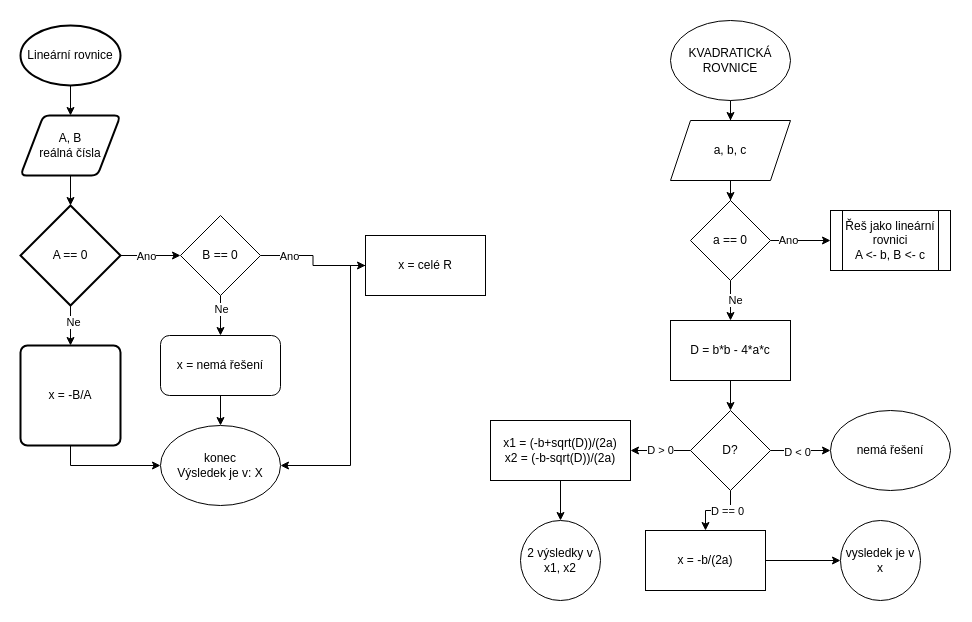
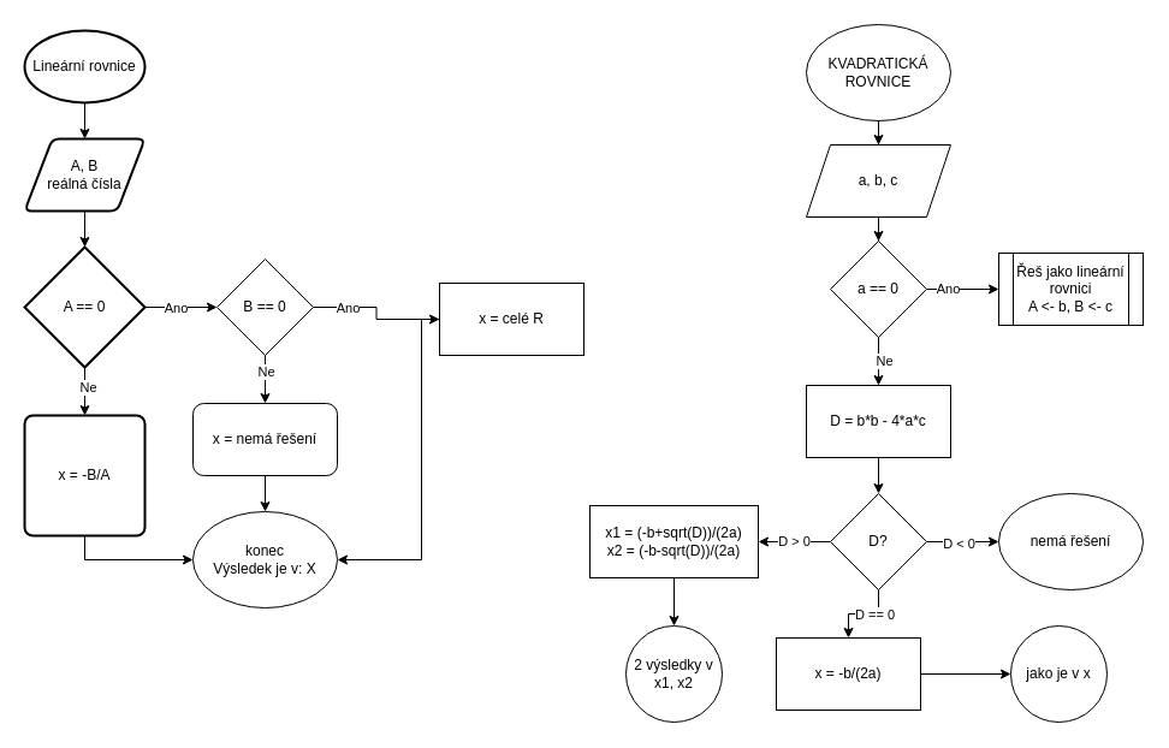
  <mxCell id="0" />
  <mxCell id="1" parent="0" />
  <mxCell id="2" value="" style="edgeStyle=orthogonalEdgeStyle;rounded=0;orthogonalLoop=1;jettySize=auto;html=1;" parent="1" source="3" target="5" edge="1"><mxGeometry relative="1" as="geometry" /></mxCell>
  <mxCell id="3" value="Lineární rovnice" style="strokeWidth=2;html=1;shape=mxgraph.flowchart.start_1;whiteSpace=wrap;" parent="1" vertex="1"><mxGeometry x="20" y="25" width="100" height="60" as="geometry" /></mxCell>
  <mxCell id="4" value="" style="edgeStyle=orthogonalEdgeStyle;rounded=0;orthogonalLoop=1;jettySize=auto;html=1;" parent="1" source="5" target="10" edge="1"><mxGeometry relative="1" as="geometry" /></mxCell>
  <mxCell id="5" value="A, B&lt;br&gt;reálná čísla" style="shape=parallelogram;html=1;strokeWidth=2;perimeter=parallelogramPerimeter;whiteSpace=wrap;rounded=1;arcSize=12;size=0.23;" parent="1" vertex="1"><mxGeometry x="20" y="115" width="100" height="60" as="geometry" /></mxCell>
  <mxCell id="6" value="" style="edgeStyle=orthogonalEdgeStyle;rounded=0;orthogonalLoop=1;jettySize=auto;html=1;align=left;entryX=0;entryY=0.5;entryDx=0;entryDy=0;" parent="1" source="10" target="17" edge="1"><mxGeometry relative="1" as="geometry"><mxPoint x="220" y="255" as="targetPoint" /></mxGeometry></mxCell>
  <mxCell id="7" value="Ano" style="edgeLabel;html=1;align=center;verticalAlign=middle;resizable=0;points=[];" parent="6" vertex="1" connectable="0"><mxGeometry x="0.259" y="-2" relative="1" as="geometry"><mxPoint x="-13" y="-2" as="offset" /></mxGeometry></mxCell>
  <mxCell id="8" value="" style="edgeStyle=orthogonalEdgeStyle;rounded=0;orthogonalLoop=1;jettySize=auto;html=1;" parent="1" source="10" target="12" edge="1"><mxGeometry relative="1" as="geometry" /></mxCell>
  <mxCell id="9" value="Ne" style="edgeLabel;html=1;align=center;verticalAlign=middle;resizable=0;points=[];" parent="8" vertex="1" connectable="0"><mxGeometry x="-0.222" y="2" relative="1" as="geometry"><mxPoint as="offset" /></mxGeometry></mxCell>
  <mxCell id="10" value="A == 0" style="strokeWidth=2;html=1;shape=mxgraph.flowchart.decision;whiteSpace=wrap;" parent="1" vertex="1"><mxGeometry x="20" y="205" width="100" height="100" as="geometry" /></mxCell>
  <mxCell id="11" value="" style="edgeStyle=orthogonalEdgeStyle;rounded=0;orthogonalLoop=1;jettySize=auto;html=1;" parent="1" source="12" target="22" edge="1"><mxGeometry relative="1" as="geometry"><mxPoint x="70" y="575" as="targetPoint" /><Array as="points"><mxPoint x="70" y="465" /></Array></mxGeometry></mxCell>
  <mxCell id="12" value="x = -B/A" style="rounded=1;whiteSpace=wrap;html=1;absoluteArcSize=1;arcSize=14;strokeWidth=2;" parent="1" vertex="1"><mxGeometry x="20" y="345" width="100" height="100" as="geometry" /></mxCell>
  <mxCell id="13" value="" style="edgeStyle=orthogonalEdgeStyle;rounded=0;orthogonalLoop=1;jettySize=auto;html=1;" parent="1" source="17" target="19" edge="1"><mxGeometry relative="1" as="geometry" /></mxCell>
  <mxCell id="14" value="Ano" style="edgeLabel;html=1;align=center;verticalAlign=middle;resizable=0;points=[];" parent="13" vertex="1" connectable="0"><mxGeometry x="-0.733" y="1" relative="1" as="geometry"><mxPoint x="13" y="1" as="offset" /></mxGeometry></mxCell>
  <mxCell id="15" value="" style="edgeStyle=orthogonalEdgeStyle;rounded=0;orthogonalLoop=1;jettySize=auto;html=1;" parent="1" source="17" target="21" edge="1"><mxGeometry relative="1" as="geometry" /></mxCell>
  <mxCell id="16" value="Ne" style="edgeLabel;html=1;align=center;verticalAlign=middle;resizable=0;points=[];" parent="15" vertex="1" connectable="0"><mxGeometry x="-0.333" relative="1" as="geometry"><mxPoint as="offset" /></mxGeometry></mxCell>
  <mxCell id="17" value="B == 0" style="rhombus;whiteSpace=wrap;html=1;" parent="1" vertex="1"><mxGeometry x="180" y="215" width="80" height="80" as="geometry" /></mxCell>
  <mxCell id="18" style="edgeStyle=orthogonalEdgeStyle;rounded=0;orthogonalLoop=1;jettySize=auto;html=1;entryX=1;entryY=0.5;entryDx=0;entryDy=0;" parent="1" source="19" target="22" edge="1"><mxGeometry relative="1" as="geometry"><Array as="points"><mxPoint x="350" y="465" /></Array></mxGeometry></mxCell>
  <mxCell id="19" value="x = celé R" style="whiteSpace=wrap;html=1;" parent="1" vertex="1"><mxGeometry x="365" y="235" width="120" height="60" as="geometry" /></mxCell>
  <mxCell id="20" style="edgeStyle=orthogonalEdgeStyle;rounded=0;orthogonalLoop=1;jettySize=auto;html=1;entryX=0.5;entryY=0;entryDx=0;entryDy=0;" parent="1" source="21" target="22" edge="1"><mxGeometry relative="1" as="geometry" /></mxCell>
  <mxCell id="21" value="x = nemá řešení" style="rounded=1;whiteSpace=wrap;html=1;" parent="1" vertex="1"><mxGeometry x="160" y="335" width="120" height="60" as="geometry" /></mxCell>
  <mxCell id="22" value="konec&lt;br&gt;Výsledek je v: X" style="ellipse;whiteSpace=wrap;html=1;" parent="1" vertex="1"><mxGeometry x="160" y="425" width="120" height="80" as="geometry" /></mxCell>
  <mxCell id="23" value="" style="edgeStyle=orthogonalEdgeStyle;rounded=0;orthogonalLoop=1;jettySize=auto;html=1;" edge="1" parent="1" source="24" target="26"><mxGeometry relative="1" as="geometry" /></mxCell>
  <mxCell id="24" value="KVADRATICKÁ ROVNICE" style="ellipse;whiteSpace=wrap;html=1;" vertex="1" parent="1"><mxGeometry x="670" y="20" width="120" height="80" as="geometry" /></mxCell>
  <mxCell id="25" value="" style="edgeStyle=orthogonalEdgeStyle;rounded=0;orthogonalLoop=1;jettySize=auto;html=1;" edge="1" parent="1" source="26" target="46"><mxGeometry relative="1" as="geometry" /></mxCell>
  <mxCell id="26" value="a, b, c" style="shape=parallelogram;perimeter=parallelogramPerimeter;whiteSpace=wrap;html=1;fixedSize=1;" vertex="1" parent="1"><mxGeometry x="670" y="120" width="120" height="60" as="geometry" /></mxCell>
  <mxCell id="27" value="" style="edgeStyle=orthogonalEdgeStyle;rounded=0;orthogonalLoop=1;jettySize=auto;html=1;" edge="1" parent="1" source="28" target="34"><mxGeometry relative="1" as="geometry" /></mxCell>
  <mxCell id="28" value="D = b*b - 4*a*c" style="whiteSpace=wrap;html=1;" vertex="1" parent="1"><mxGeometry x="670" y="320" width="120" height="60" as="geometry" /></mxCell>
  <mxCell id="29" value="" style="edgeStyle=orthogonalEdgeStyle;rounded=0;orthogonalLoop=1;jettySize=auto;html=1;" edge="1" parent="1" source="34" target="35"><mxGeometry relative="1" as="geometry"><mxPoint x="830" y="450" as="targetPoint" /></mxGeometry></mxCell>
  <mxCell id="30" value="D &amp;lt; 0" style="edgeLabel;html=1;align=center;verticalAlign=middle;resizable=0;points=[];" vertex="1" connectable="0" parent="29"><mxGeometry x="-0.13" y="-1" relative="1" as="geometry"><mxPoint as="offset" /></mxGeometry></mxCell>
  <mxCell id="31" value="" style="edgeStyle=orthogonalEdgeStyle;rounded=0;orthogonalLoop=1;jettySize=auto;html=1;" edge="1" parent="1" source="34" target="37"><mxGeometry relative="1" as="geometry" /></mxCell>
  <mxCell id="32" value="D == 0" style="edgeLabel;html=1;align=center;verticalAlign=middle;resizable=0;points=[];" vertex="1" connectable="0" parent="31"><mxGeometry x="-0.264" relative="1" as="geometry"><mxPoint as="offset" /></mxGeometry></mxCell>
  <mxCell id="33" value="D &amp;gt; 0" style="edgeStyle=orthogonalEdgeStyle;rounded=0;orthogonalLoop=1;jettySize=auto;html=1;" edge="1" parent="1" source="34" target="40"><mxGeometry relative="1" as="geometry"><mxPoint x="630" y="450" as="targetPoint" /></mxGeometry></mxCell>
  <mxCell id="34" value="D?" style="rhombus;whiteSpace=wrap;html=1;" vertex="1" parent="1"><mxGeometry x="690" y="410" width="80" height="80" as="geometry" /></mxCell>
  <mxCell id="35" value="nemá řešení" style="ellipse;whiteSpace=wrap;html=1;" vertex="1" parent="1"><mxGeometry x="830" y="410" width="120" height="80" as="geometry" /></mxCell>
  <mxCell id="36" value="" style="edgeStyle=orthogonalEdgeStyle;rounded=0;orthogonalLoop=1;jettySize=auto;html=1;" edge="1" parent="1" source="37" target="38"><mxGeometry relative="1" as="geometry" /></mxCell>
  <mxCell id="37" value="x = -b/(2a)" style="whiteSpace=wrap;html=1;" vertex="1" parent="1"><mxGeometry x="645" y="530" width="120" height="60" as="geometry" /></mxCell>
- <mxCell id="38" value="vysledek je v x" style="ellipse;whiteSpace=wrap;html=1;" vertex="1" parent="1"><mxGeometry x="840" y="520" width="80" height="80" as="geometry" /></mxCell>
+ <mxCell id="38" value="jako je v x" style="ellipse;whiteSpace=wrap;html=1;" vertex="1" parent="1"><mxGeometry x="840" y="520" width="80" height="80" as="geometry" /></mxCell>
  <mxCell id="39" value="" style="edgeStyle=orthogonalEdgeStyle;rounded=0;orthogonalLoop=1;jettySize=auto;html=1;" edge="1" parent="1" source="40" target="41"><mxGeometry relative="1" as="geometry" /></mxCell>
  <mxCell id="40" value="x1 = (-b+sqrt(D))/(2a)&lt;br&gt;x2 = (-b-sqrt(D))/(2a)" style="rounded=0;whiteSpace=wrap;html=1;" vertex="1" parent="1"><mxGeometry x="490" y="420" width="140" height="60" as="geometry" /></mxCell>
  <mxCell id="41" value="2 výsledky v x1, x2" style="ellipse;whiteSpace=wrap;html=1;rounded=0;" vertex="1" parent="1"><mxGeometry x="520" y="520" width="80" height="80" as="geometry" /></mxCell>
  <mxCell id="42" value="" style="edgeStyle=orthogonalEdgeStyle;rounded=0;orthogonalLoop=1;jettySize=auto;html=1;" edge="1" parent="1" source="46" target="47"><mxGeometry relative="1" as="geometry" /></mxCell>
  <mxCell id="43" value="Ano" style="edgeLabel;html=1;align=center;verticalAlign=middle;resizable=0;points=[];" vertex="1" connectable="0" parent="42"><mxGeometry x="-0.433" y="1" relative="1" as="geometry"><mxPoint as="offset" /></mxGeometry></mxCell>
  <mxCell id="44" value="" style="edgeStyle=orthogonalEdgeStyle;rounded=0;orthogonalLoop=1;jettySize=auto;html=1;" edge="1" parent="1" source="46" target="28"><mxGeometry relative="1" as="geometry" /></mxCell>
  <mxCell id="45" value="Ne" style="edgeLabel;html=1;align=center;verticalAlign=middle;resizable=0;points=[];" vertex="1" connectable="0" parent="44"><mxGeometry x="-0.033" y="4" relative="1" as="geometry"><mxPoint as="offset" /></mxGeometry></mxCell>
  <mxCell id="46" value="a == 0" style="rhombus;whiteSpace=wrap;html=1;" vertex="1" parent="1"><mxGeometry x="690" y="200" width="80" height="80" as="geometry" /></mxCell>
  <mxCell id="47" value="Řeš jako lineární rovnici&lt;br&gt;A &amp;lt;- b, B &amp;lt;- c" style="shape=process;whiteSpace=wrap;html=1;backgroundOutline=1;" vertex="1" parent="1"><mxGeometry x="830" y="210" width="120" height="60" as="geometry" /></mxCell>
